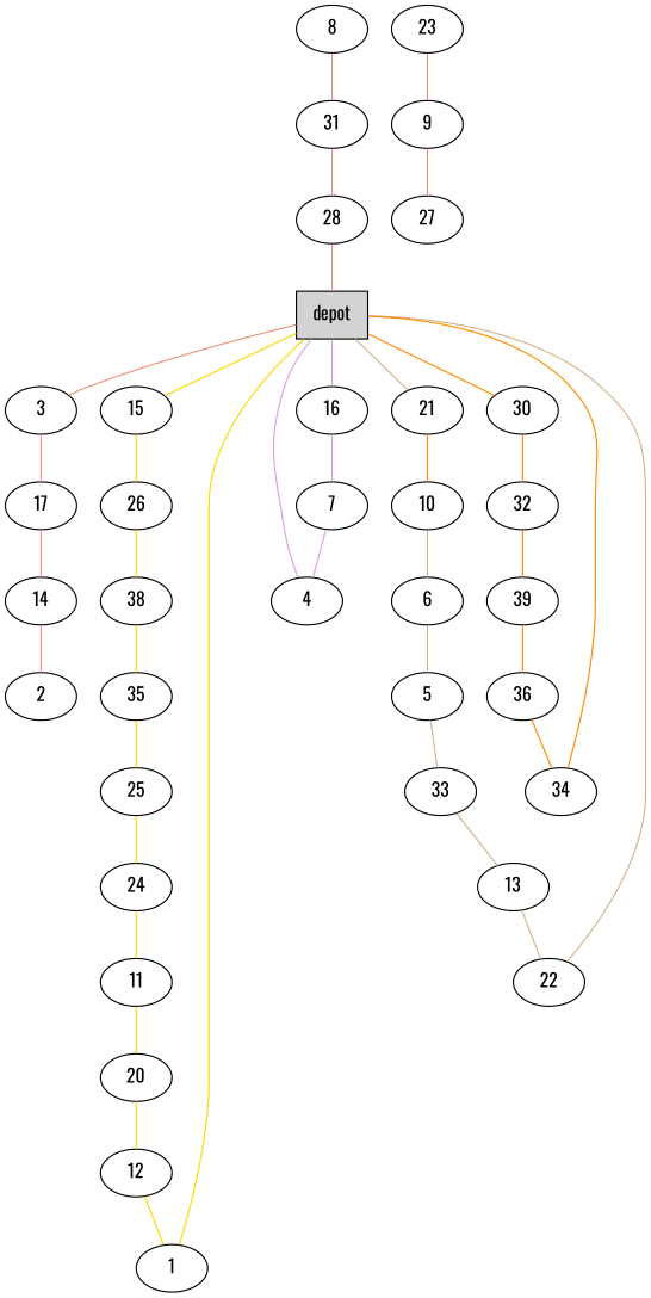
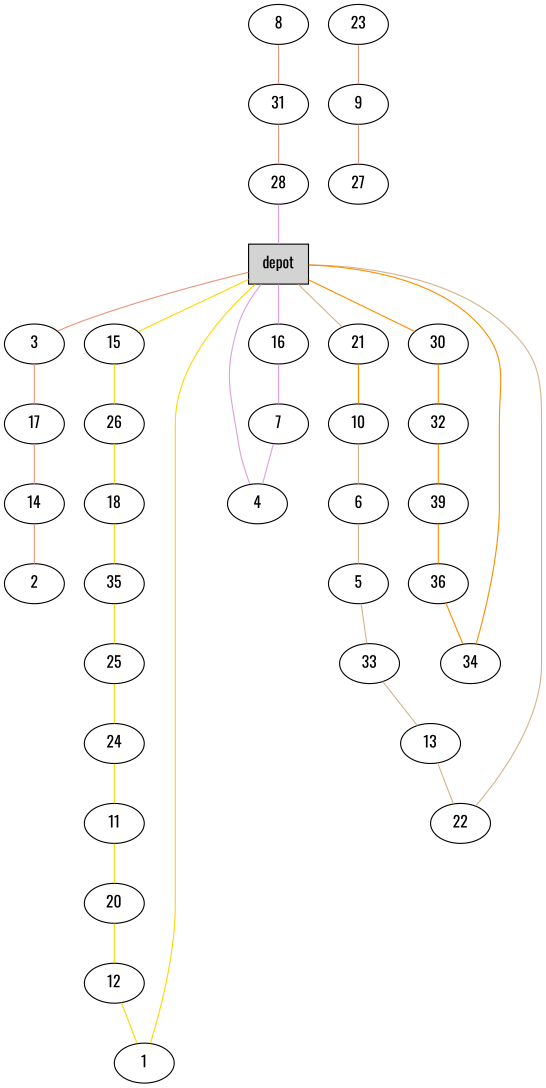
  graph {
    fontname=Oswald
    node [fontname=Oswald shape=ellipse]
    edge [color=gold fontname=Oswald]
    n1 [label=depot shape=box style=filled]
    3
    15
    16
    21
    30
    17
    26
    7
    10
    32
    14
    2
    23
    9
    27
    8
    31
    28
-   18 [label=38]
+   18
    35
    25
    24
    11
    20
    12
    1
    4
    6
    5
    33
    13
    22
    n34 [label=39]
    36
    34
    n1 -- 3 [color=darksalmon]
    n1 -- 15
    n1 -- 16 [color=plum]
    n1 -- 21 [color=tan]
    n1 -- 30 [color=darkorange]
    3 -- 17 [color=darksalmon]
    15 -- 26
    16 -- 7 [color=plum]
    21 -- 10 [color=darkorange]
    30 -- 32 [color=darkorange]
    17 -- 14 [color=darksalmon]
    26 -- 18
    7 -- 4 [color=plum]
    10 -- 6 [color=tan]
    32 -- n34 [color=darkorange]
    14 -- 2 [color=darksalmon]
    23 -- 9 [color=darksalmon]
    9 -- 27 [color=darksalmon]
    8 -- 31 [color=darksalmon]
    31 -- 28 [color=darksalmon]
-   28 -- n1 [color=darksalmon]
+   28 -- n1 [color=plum]
    18 -- 35
    35 -- 25
    25 -- 24
    24 -- 11
    11 -- 20
    20 -- 12
    12 -- 1
    1 -- n1
    4 -- n1 [color=plum]
    6 -- 5 [color=tan]
    5 -- 33 [color=tan]
    33 -- 13 [color=tan]
    13 -- 22 [color=tan]
    22 -- n1 [color=tan]
    n34 -- 36 [color=darkorange]
    36 -- 34 [color=darkorange]
    34 -- n1 [color=darkorange]
  }
